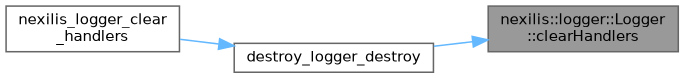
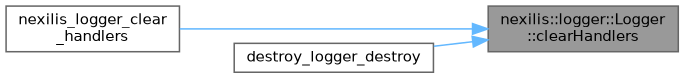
  digraph {
    rankdir=RL
    node [color=grey40 fillcolor=white fontname=Helvetica fontsize=10 shape=box style=filled]
    edge [color=steelblue1 dir=back fontname=Helvetica fontsize=10 labelfontname=Helvetica labelfontsize=10 style=solid]
    n1 [color=gray40 fillcolor=grey60 fontcolor=black height=0.2 label="nexilis::logger::Logger\l::clearHandlers" width=0.4]
    n2 [height=0.2 label="nexilis_logger_clear\l_handlers" width=0.4]
    n3 [height=0.2 label=destroy_logger_destroy width=0.4]
-   n3 -> n2
+   n1 -> n2
    n1 -> n3
  }
